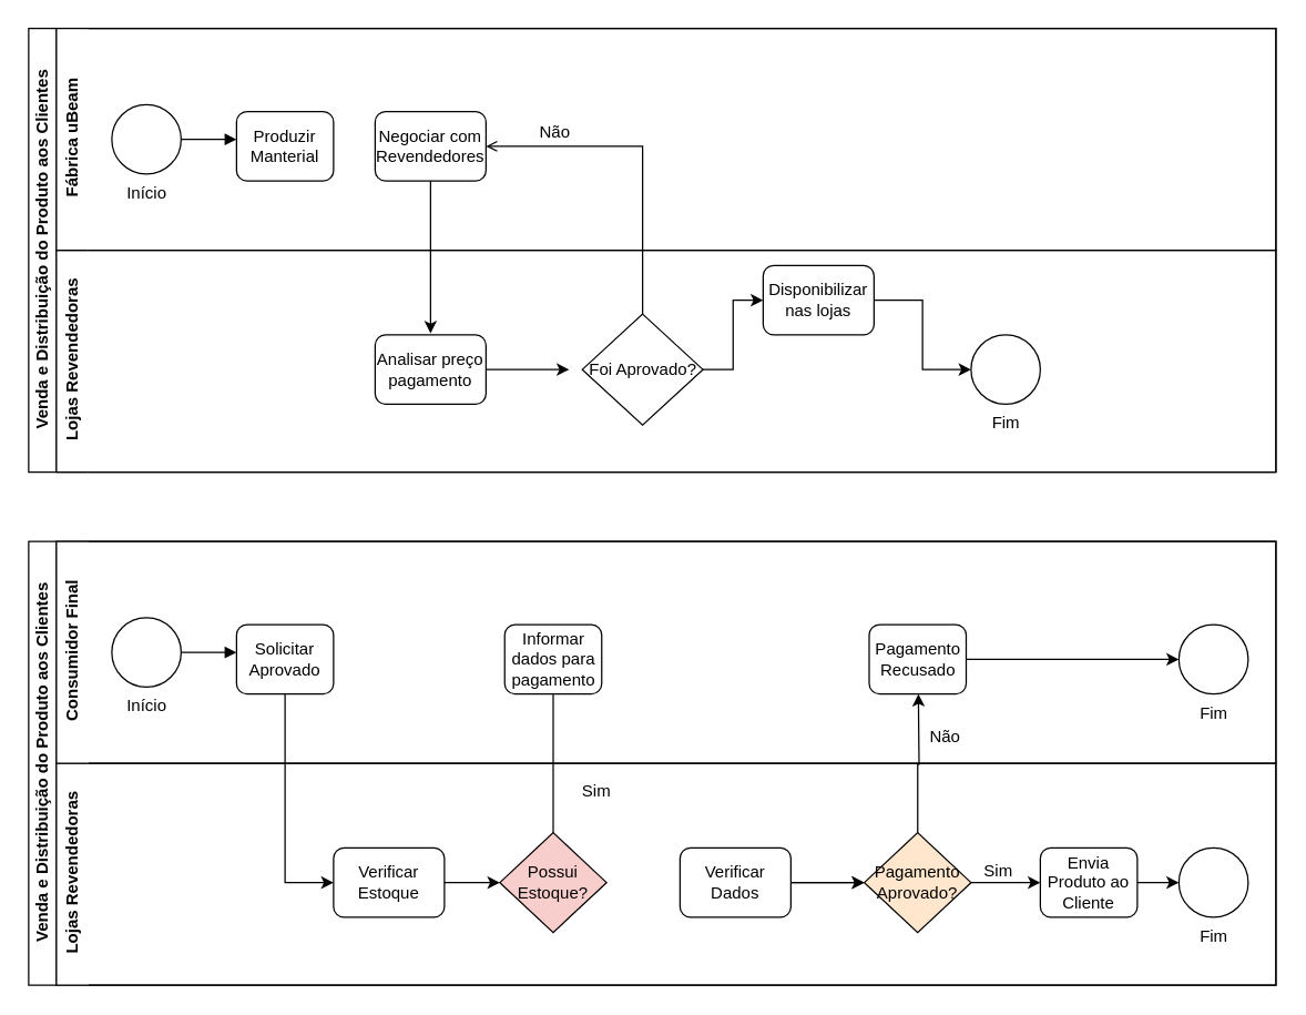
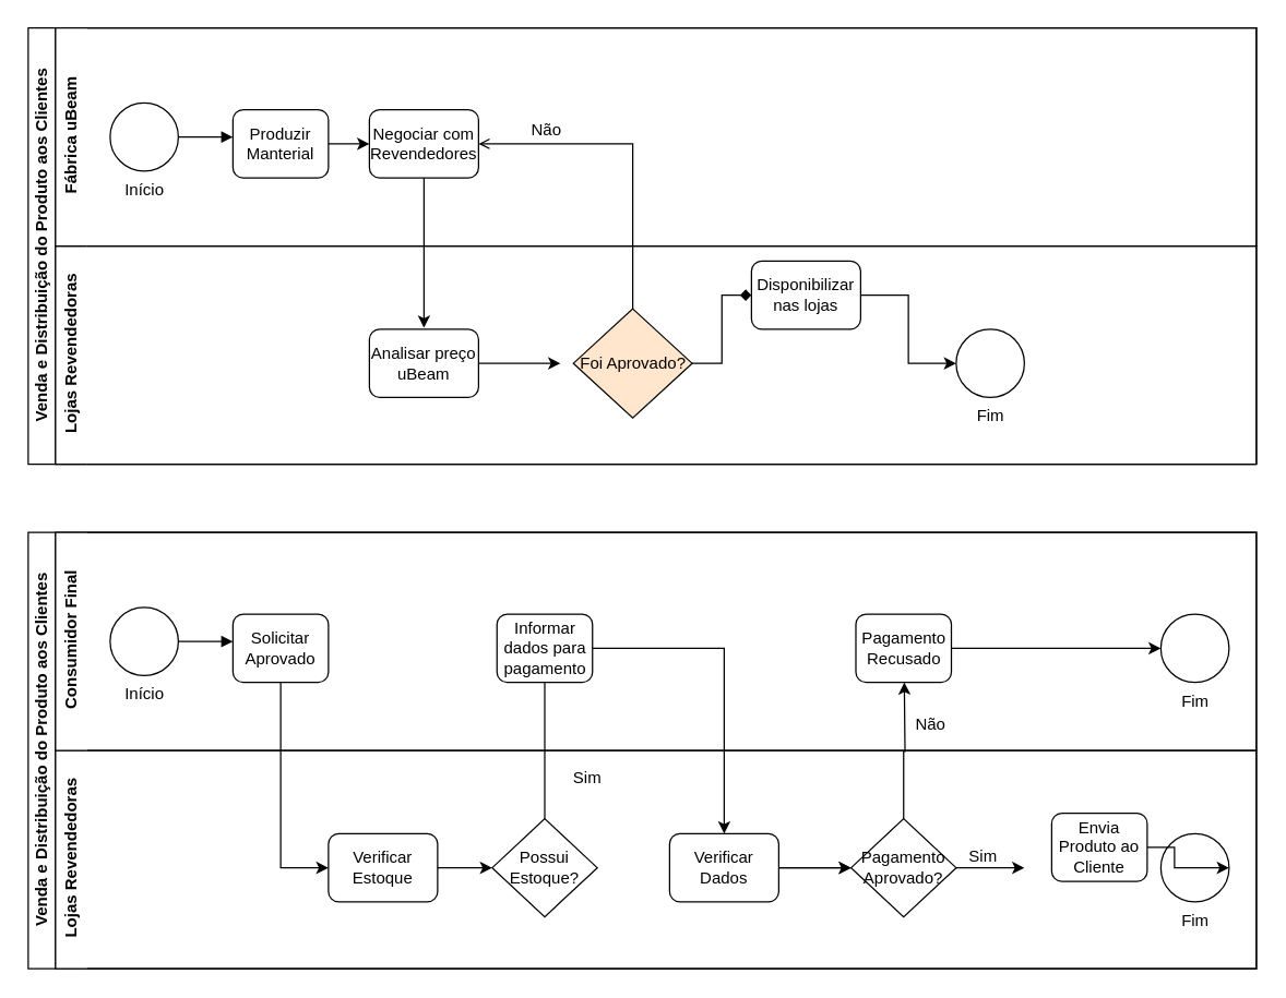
  <mxCell id="0" />
  <mxCell id="1" parent="0" />
  <mxCell id="2" value="&lt;span&gt;Venda e Distribuição do Produto aos Clientes&lt;/span&gt;" style="swimlane;html=1;horizontal=0;startSize=20;" parent="1" vertex="1"><mxGeometry x="20" y="20" width="900" height="320" as="geometry" /></mxCell>
  <mxCell id="3" value="Lojas Revendedoras" style="swimlane;html=1;horizontal=0;swimlaneLine=0;" parent="2" vertex="1"><mxGeometry x="20" y="160" width="880" height="160" as="geometry" /></mxCell>
- <mxCell id="4" value="Analisar preço pagamento" style="shape=ext;rounded=1;html=1;whiteSpace=wrap;" parent="3" vertex="1"><mxGeometry x="230" y="61" width="80" height="50" as="geometry" /></mxCell>
- <mxCell id="5" style="edgeStyle=orthogonalEdgeStyle;rounded=0;orthogonalLoop=1;jettySize=auto;html=1;exitX=1;exitY=0.5;exitDx=0;exitDy=0;entryX=0;entryY=0.5;entryDx=0;entryDy=0;" parent="3" source="6" target="8" edge="1"><mxGeometry relative="1" as="geometry" /></mxCell>
- <mxCell id="6" value="Foi Aprovado?" style="rhombus;whiteSpace=wrap;html=1;" parent="3" vertex="1"><mxGeometry x="379.5" y="46" width="87" height="80" as="geometry" /></mxCell>
+ <mxCell id="4" value="Analisar preço uBeam" style="shape=ext;rounded=1;html=1;whiteSpace=wrap;" parent="3" vertex="1"><mxGeometry x="230" y="61" width="80" height="50" as="geometry" /></mxCell>
+ <mxCell id="5" style="edgeStyle=orthogonalEdgeStyle;rounded=0;orthogonalLoop=1;jettySize=auto;html=1;exitX=1;exitY=0.5;exitDx=0;exitDy=0;entryX=0;entryY=0.5;entryDx=0;entryDy=0;endArrow=diamond;" parent="3" source="6" target="8" edge="1"><mxGeometry relative="1" as="geometry" /></mxCell>
+ <mxCell id="6" value="Foi Aprovado?" style="rhombus;whiteSpace=wrap;html=1;fillColor=#ffe6cc;" parent="3" vertex="1"><mxGeometry x="379.5" y="46" width="87" height="80" as="geometry" /></mxCell>
  <mxCell id="7" style="edgeStyle=orthogonalEdgeStyle;rounded=0;orthogonalLoop=1;jettySize=auto;html=1;exitX=1;exitY=0.5;exitDx=0;exitDy=0;entryX=0;entryY=0.5;entryDx=0;entryDy=0;" parent="3" source="8" target="9" edge="1"><mxGeometry relative="1" as="geometry" /></mxCell>
  <mxCell id="8" value="Disponibilizar nas lojas" style="shape=ext;rounded=1;html=1;whiteSpace=wrap;" parent="3" vertex="1"><mxGeometry x="510" y="11" width="80" height="50" as="geometry" /></mxCell>
  <mxCell id="9" value="Fim" style="shape=mxgraph.bpmn.shape;html=1;verticalLabelPosition=bottom;labelBackgroundColor=#ffffff;verticalAlign=top;align=center;perimeter=ellipsePerimeter;outlineConnect=0;outline=standard;symbol=general;" parent="3" vertex="1"><mxGeometry x="660" y="61" width="50" height="50" as="geometry" /></mxCell>
  <mxCell id="10" value="Fábrica uBeam" style="swimlane;html=1;horizontal=0;swimlaneLine=0;" parent="2" vertex="1"><mxGeometry x="20" width="880" height="160" as="geometry" /></mxCell>
  <mxCell id="11" value="Início" style="shape=mxgraph.bpmn.shape;html=1;verticalLabelPosition=bottom;labelBackgroundColor=#ffffff;verticalAlign=top;align=center;perimeter=ellipsePerimeter;outlineConnect=0;outline=standard;symbol=general;" parent="10" vertex="1"><mxGeometry x="40" y="55" width="50" height="50" as="geometry" /></mxCell>
  <mxCell id="12" value="" style="endArrow=block;endFill=1;endSize=6;html=1;" parent="10" edge="1"><mxGeometry width="100" relative="1" as="geometry"><mxPoint x="90" y="80" as="sourcePoint" /><mxPoint x="130" y="80" as="targetPoint" /></mxGeometry></mxCell>
+ <mxCell id="13" style="edgeStyle=orthogonalEdgeStyle;rounded=0;orthogonalLoop=1;jettySize=auto;html=1;exitX=1;exitY=0.5;exitDx=0;exitDy=0;entryX=0;entryY=0.5;entryDx=0;entryDy=0;" parent="10" source="14" target="15" edge="1"><mxGeometry relative="1" as="geometry" /></mxCell>
  <mxCell id="14" value="Produzir Manterial" style="shape=ext;rounded=1;html=1;whiteSpace=wrap;" parent="10" vertex="1"><mxGeometry x="130" y="60" width="70" height="50" as="geometry" /></mxCell>
  <mxCell id="15" value="Negociar com Revendedores" style="shape=ext;rounded=1;html=1;whiteSpace=wrap;" parent="10" vertex="1"><mxGeometry x="230" y="60" width="80" height="50" as="geometry" /></mxCell>
  <mxCell id="16" value="Não" style="text;html=1;strokeColor=none;fillColor=none;align=center;verticalAlign=middle;whiteSpace=wrap;rounded=0;" parent="10" vertex="1"><mxGeometry x="339.5" y="65" width="40" height="20" as="geometry" /></mxCell>
  <mxCell id="17" style="edgeStyle=orthogonalEdgeStyle;rounded=0;orthogonalLoop=1;jettySize=auto;html=1;exitX=0.5;exitY=0;exitDx=0;exitDy=0;entryX=1;entryY=0.5;entryDx=0;entryDy=0;endArrow=open;" parent="2" source="6" target="15" edge="1"><mxGeometry relative="1" as="geometry" /></mxCell>
  <mxCell id="18" style="edgeStyle=orthogonalEdgeStyle;rounded=0;orthogonalLoop=1;jettySize=auto;html=1;exitX=0.5;exitY=1;exitDx=0;exitDy=0;" parent="1" source="15" edge="1"><mxGeometry relative="1" as="geometry"><mxPoint x="310" y="240" as="targetPoint" /></mxGeometry></mxCell>
  <mxCell id="19" style="edgeStyle=orthogonalEdgeStyle;rounded=0;orthogonalLoop=1;jettySize=auto;html=1;exitX=1;exitY=0.5;exitDx=0;exitDy=0;" parent="1" source="4" edge="1"><mxGeometry relative="1" as="geometry"><mxPoint x="410" y="266" as="targetPoint" /></mxGeometry></mxCell>
  <mxCell id="20" value="&lt;span&gt;Venda e Distribuição do Produto aos Clientes&lt;/span&gt;" style="swimlane;html=1;horizontal=0;startSize=20;" parent="1" vertex="1"><mxGeometry x="20" y="390" width="900" height="320" as="geometry" /></mxCell>
  <mxCell id="21" value="Lojas Revendedoras" style="swimlane;html=1;horizontal=0;swimlaneLine=0;startSize=23;" parent="20" vertex="1"><mxGeometry x="20" y="160" width="880" height="160" as="geometry" /></mxCell>
  <mxCell id="22" value="Verificar Estoque" style="shape=ext;rounded=1;html=1;whiteSpace=wrap;" parent="21" vertex="1"><mxGeometry x="200" y="61" width="80" height="50" as="geometry" /></mxCell>
- <mxCell id="23" value="Possui Estoque?" style="rhombus;whiteSpace=wrap;html=1;fillColor=#f8cecc;" parent="21" vertex="1"><mxGeometry x="320" y="50" width="77" height="72" as="geometry" /></mxCell>
+ <mxCell id="23" value="Possui Estoque?" style="rhombus;whiteSpace=wrap;html=1;" parent="21" vertex="1"><mxGeometry x="320" y="50" width="77" height="72" as="geometry" /></mxCell>
  <mxCell id="24" style="edgeStyle=orthogonalEdgeStyle;rounded=0;orthogonalLoop=1;jettySize=auto;html=1;exitX=1;exitY=0.5;exitDx=0;exitDy=0;entryX=0;entryY=0.5;entryDx=0;entryDy=0;" parent="21" source="26" target="29" edge="1"><mxGeometry relative="1" as="geometry" /></mxCell>
  <mxCell id="25" value="" style="edgeStyle=orthogonalEdgeStyle;rounded=0;orthogonalLoop=1;jettySize=auto;html=1;" parent="21" source="26" target="29" edge="1"><mxGeometry relative="1" as="geometry" /></mxCell>
  <mxCell id="26" value="Verificar Dados&lt;br&gt;" style="shape=ext;rounded=1;html=1;whiteSpace=wrap;" parent="21" vertex="1"><mxGeometry x="450" y="61" width="80" height="50" as="geometry" /></mxCell>
  <mxCell id="27" value="Fim" style="shape=mxgraph.bpmn.shape;html=1;verticalLabelPosition=bottom;labelBackgroundColor=#ffffff;verticalAlign=top;align=center;perimeter=ellipsePerimeter;outlineConnect=0;outline=standard;symbol=general;" parent="21" vertex="1"><mxGeometry x="810" y="61" width="50" height="50" as="geometry" /></mxCell>
  <mxCell id="28" style="edgeStyle=orthogonalEdgeStyle;rounded=0;orthogonalLoop=1;jettySize=auto;html=1;exitX=1;exitY=0.5;exitDx=0;exitDy=0;" parent="21" source="29" edge="1"><mxGeometry relative="1" as="geometry"><mxPoint x="710" y="86" as="targetPoint" /></mxGeometry></mxCell>
- <mxCell id="29" value="Pagamento Aprovado?" style="rhombus;whiteSpace=wrap;html=1;fillColor=#ffe6cc;" parent="21" vertex="1"><mxGeometry x="583" y="50" width="77" height="72" as="geometry" /></mxCell>
+ <mxCell id="29" value="Pagamento Aprovado?" style="rhombus;whiteSpace=wrap;html=1;" parent="21" vertex="1"><mxGeometry x="583" y="50" width="77" height="72" as="geometry" /></mxCell>
  <mxCell id="30" value="Sim" style="text;html=1;strokeColor=none;fillColor=none;align=center;verticalAlign=middle;whiteSpace=wrap;rounded=0;" parent="21" vertex="1"><mxGeometry x="660" y="66" width="40" height="24" as="geometry" /></mxCell>
  <mxCell id="31" style="edgeStyle=orthogonalEdgeStyle;rounded=0;orthogonalLoop=1;jettySize=auto;html=1;exitX=1;exitY=0.5;exitDx=0;exitDy=0;" parent="21" source="32" target="27" edge="1"><mxGeometry relative="1" as="geometry" /></mxCell>
- <mxCell id="32" value="Envia Produto ao Cliente" style="shape=ext;rounded=1;html=1;whiteSpace=wrap;" parent="21" vertex="1"><mxGeometry x="710" y="61" width="70" height="50" as="geometry" /></mxCell>
+ <mxCell id="32" value="Envia Produto ao Cliente" style="shape=ext;rounded=1;html=1;whiteSpace=wrap;" parent="21" vertex="1"><mxGeometry x="730" y="46" width="70" height="50" as="geometry" /></mxCell>
  <mxCell id="33" value="Sim" style="text;html=1;strokeColor=none;fillColor=none;align=center;verticalAlign=middle;whiteSpace=wrap;rounded=0;" parent="21" vertex="1"><mxGeometry x="370" y="10" width="40" height="20" as="geometry" /></mxCell>
  <mxCell id="34" value="Consumidor Final" style="swimlane;html=1;horizontal=0;swimlaneLine=0;" parent="20" vertex="1"><mxGeometry x="20" width="880" height="160" as="geometry" /></mxCell>
  <mxCell id="35" value="Início" style="shape=mxgraph.bpmn.shape;html=1;verticalLabelPosition=bottom;labelBackgroundColor=#ffffff;verticalAlign=top;align=center;perimeter=ellipsePerimeter;outlineConnect=0;outline=standard;symbol=general;" parent="34" vertex="1"><mxGeometry x="40" y="55" width="50" height="50" as="geometry" /></mxCell>
  <mxCell id="36" value="" style="endArrow=block;endFill=1;endSize=6;html=1;" parent="34" edge="1"><mxGeometry width="100" relative="1" as="geometry"><mxPoint x="90" y="80" as="sourcePoint" /><mxPoint x="130" y="80" as="targetPoint" /></mxGeometry></mxCell>
  <mxCell id="37" value="Solicitar Aprovado" style="shape=ext;rounded=1;html=1;whiteSpace=wrap;" parent="34" vertex="1"><mxGeometry x="130" y="60" width="70" height="50" as="geometry" /></mxCell>
  <mxCell id="38" value="Informar dados para pagamento" style="shape=ext;rounded=1;html=1;whiteSpace=wrap;" parent="34" vertex="1"><mxGeometry x="323.5" y="60" width="70" height="50" as="geometry" /></mxCell>
  <mxCell id="39" style="edgeStyle=orthogonalEdgeStyle;rounded=0;orthogonalLoop=1;jettySize=auto;html=1;exitX=1;exitY=0.5;exitDx=0;exitDy=0;entryX=0;entryY=0.5;entryDx=0;entryDy=0;" parent="34" source="40" target="41" edge="1"><mxGeometry relative="1" as="geometry" /></mxCell>
  <mxCell id="40" value="Pagamento Recusado" style="shape=ext;rounded=1;html=1;whiteSpace=wrap;" parent="34" vertex="1"><mxGeometry x="586.5" y="60" width="70" height="50" as="geometry" /></mxCell>
  <mxCell id="41" value="Fim" style="shape=mxgraph.bpmn.shape;html=1;verticalLabelPosition=bottom;labelBackgroundColor=#ffffff;verticalAlign=top;align=center;perimeter=ellipsePerimeter;outlineConnect=0;outline=standard;symbol=general;" parent="34" vertex="1"><mxGeometry x="810" y="60" width="50" height="50" as="geometry" /></mxCell>
  <mxCell id="42" style="edgeStyle=orthogonalEdgeStyle;rounded=0;orthogonalLoop=1;jettySize=auto;html=1;exitX=0.5;exitY=1;exitDx=0;exitDy=0;entryX=0;entryY=0.5;entryDx=0;entryDy=0;" parent="20" source="37" target="22" edge="1"><mxGeometry relative="1" as="geometry" /></mxCell>
  <mxCell id="43" style="edgeStyle=orthogonalEdgeStyle;rounded=0;orthogonalLoop=1;jettySize=auto;html=1;exitX=0.5;exitY=0;exitDx=0;exitDy=0;entryX=0.5;entryY=1;entryDx=0;entryDy=0;endArrow=none;" parent="20" source="23" target="38" edge="1"><mxGeometry relative="1" as="geometry" /></mxCell>
+ <mxCell id="44" style="edgeStyle=orthogonalEdgeStyle;rounded=0;orthogonalLoop=1;jettySize=auto;html=1;exitX=1;exitY=0.5;exitDx=0;exitDy=0;entryX=0.5;entryY=0;entryDx=0;entryDy=0;" parent="20" source="38" target="26" edge="1"><mxGeometry relative="1" as="geometry" /></mxCell>
  <mxCell id="45" style="edgeStyle=orthogonalEdgeStyle;rounded=0;orthogonalLoop=1;jettySize=auto;html=1;exitX=1;exitY=0.5;exitDx=0;exitDy=0;" parent="1" source="22" edge="1"><mxGeometry relative="1" as="geometry"><mxPoint x="360" y="636" as="targetPoint" /></mxGeometry></mxCell>
  <mxCell id="46" style="edgeStyle=orthogonalEdgeStyle;rounded=0;orthogonalLoop=1;jettySize=auto;html=1;exitX=0.5;exitY=0;exitDx=0;exitDy=0;" parent="1" source="29" edge="1"><mxGeometry relative="1" as="geometry"><mxPoint x="662" y="500" as="targetPoint" /></mxGeometry></mxCell>
  <mxCell id="47" value="Não" style="text;html=1;resizable=0;points=[];align=center;verticalAlign=middle;labelBackgroundColor=#ffffff;" parent="46" vertex="1" connectable="0"><mxGeometry x="0.24" y="2" relative="1" as="geometry"><mxPoint x="20" y="-8" as="offset" /></mxGeometry></mxCell>
